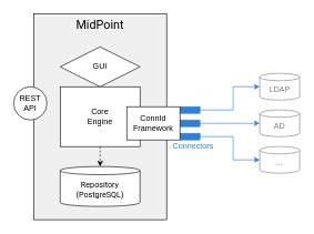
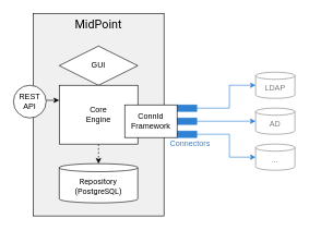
  <mxCell id="0" />
  <mxCell id="1" parent="0" />
  <mxCell id="2" value="&lt;font face=&quot;Roboto&quot; style=&quot;font-size: 18px&quot;&gt;MidPoint&lt;/font&gt;" style="rounded=0;whiteSpace=wrap;html=1;strokeColor=#000000;glass=0;verticalAlign=top;fillColor=#F0F0F0;" vertex="1" parent="1"><mxGeometry x="50" y="20" width="200" height="310" as="geometry" /></mxCell>
  <mxCell id="3" value="GUI" style="rhombus;whiteSpace=wrap;html=1;glass=0;strokeColor=#000000;" vertex="1" parent="1"><mxGeometry x="90" y="70" width="120" height="60" as="geometry" /></mxCell>
  <mxCell id="4" style="edgeStyle=orthogonalEdgeStyle;rounded=0;orthogonalLoop=1;jettySize=auto;html=1;exitX=0.5;exitY=1;exitDx=0;exitDy=0;entryX=0.5;entryY=0;entryDx=0;entryDy=0;entryPerimeter=0;dashed=1;" edge="1" parent="1" source="5" target="6"><mxGeometry relative="1" as="geometry" /></mxCell>
  <mxCell id="5" value="Core&lt;br&gt;Engine" style="rounded=0;whiteSpace=wrap;html=1;glass=0;strokeColor=#000000;" vertex="1" parent="1"><mxGeometry x="90" y="130" width="120" height="90" as="geometry" /></mxCell>
  <mxCell id="6" value="&lt;font face=&quot;Roboto&quot; data-font-src=&quot;https://fonts.googleapis.com/css?family=Roboto&quot;&gt;Repository&lt;br&gt;(PostgreSQL)&lt;br&gt;&lt;/font&gt;" style="shape=cylinder3;whiteSpace=wrap;html=1;boundedLbl=1;backgroundOutline=1;size=6.138;glass=0;" vertex="1" parent="1"><mxGeometry x="90" y="250" width="120" height="60" as="geometry" /></mxCell>
+ <mxCell id="7" style="edgeStyle=elbowEdgeStyle;rounded=0;orthogonalLoop=1;jettySize=auto;html=1;entryX=0;entryY=0.25;entryDx=0;entryDy=0;elbow=vertical;" edge="1" parent="1" source="8" target="5"><mxGeometry relative="1" as="geometry" /></mxCell>
  <mxCell id="8" value="REST&lt;br&gt;API" style="ellipse;whiteSpace=wrap;html=1;aspect=fixed;glass=0;" vertex="1" parent="1"><mxGeometry x="20" y="130" width="50" height="50" as="geometry" /></mxCell>
  <mxCell id="9" value="" style="rounded=0;whiteSpace=wrap;html=1;glass=0;fillColor=#2F81D4;strokeColor=#2F81D4;" vertex="1" parent="1"><mxGeometry x="270" y="160" width="30" height="10" as="geometry" /></mxCell>
  <mxCell id="10" value="" style="rounded=0;whiteSpace=wrap;html=1;glass=0;fillColor=#2F81D4;strokeColor=#2F81D4;" vertex="1" parent="1"><mxGeometry x="270" y="180" width="30" height="10" as="geometry" /></mxCell>
  <mxCell id="11" style="edgeStyle=orthogonalEdgeStyle;rounded=0;orthogonalLoop=1;jettySize=auto;elbow=vertical;html=1;entryX=0;entryY=0.5;entryDx=0;entryDy=0;entryPerimeter=0;strokeColor=#2F81D4;" edge="1" parent="1" source="12" target="15"><mxGeometry relative="1" as="geometry"><Array as="points"><mxPoint x="350" y="205" /><mxPoint x="350" y="240" /></Array></mxGeometry></mxCell>
  <mxCell id="12" value="" style="rounded=0;whiteSpace=wrap;html=1;glass=0;fillColor=#2F81D4;strokeColor=#2F81D4;" vertex="1" parent="1"><mxGeometry x="270" y="200" width="30" height="10" as="geometry" /></mxCell>
  <mxCell id="13" value="&lt;span&gt;ConnId&lt;/span&gt;&lt;br&gt;&lt;span&gt;Framework&lt;/span&gt;" style="rounded=0;whiteSpace=wrap;html=1;glass=0;" vertex="1" parent="1"><mxGeometry x="190" y="160" width="80" height="50" as="geometry" /></mxCell>
  <mxCell id="14" value="&lt;font color=&quot;#2f81d4&quot;&gt;Connectors&lt;/font&gt;" style="text;html=1;strokeColor=none;fillColor=none;align=center;verticalAlign=middle;whiteSpace=wrap;rounded=0;glass=0;" vertex="1" parent="1"><mxGeometry x="270" y="210" width="40" height="20" as="geometry" /></mxCell>
  <mxCell id="15" value="&lt;font color=&quot;#808080&quot;&gt;...&lt;/font&gt;" style="shape=cylinder3;whiteSpace=wrap;html=1;boundedLbl=1;backgroundOutline=1;size=5.448;glass=0;fillColor=#ffffff;strokeColor=#808080;" vertex="1" parent="1"><mxGeometry x="390" y="220" width="60" height="40" as="geometry" /></mxCell>
  <mxCell id="16" value="&lt;font color=&quot;#808080&quot;&gt;LDAP&lt;/font&gt;" style="shape=cylinder3;whiteSpace=wrap;html=1;boundedLbl=1;backgroundOutline=1;size=5.448;glass=0;fillColor=#ffffff;strokeColor=#808080;" vertex="1" parent="1"><mxGeometry x="390" y="110" width="60" height="40" as="geometry" /></mxCell>
  <mxCell id="17" value="&lt;font color=&quot;#808080&quot;&gt;AD&lt;/font&gt;" style="shape=cylinder3;whiteSpace=wrap;html=1;boundedLbl=1;backgroundOutline=1;size=5.448;glass=0;fillColor=#ffffff;strokeColor=#808080;" vertex="1" parent="1"><mxGeometry x="390" y="165" width="60" height="40" as="geometry" /></mxCell>
  <mxCell id="18" style="edgeStyle=orthogonalEdgeStyle;rounded=0;orthogonalLoop=1;jettySize=auto;elbow=vertical;html=1;entryX=0;entryY=0.5;entryDx=0;entryDy=0;entryPerimeter=0;strokeColor=#2F81D4;exitX=1;exitY=0.5;exitDx=0;exitDy=0;" edge="1" parent="1" source="9" target="16"><mxGeometry relative="1" as="geometry"><mxPoint x="310" y="215.034" as="sourcePoint" /><mxPoint x="400" y="250" as="targetPoint" /><Array as="points"><mxPoint x="350" y="165" /><mxPoint x="350" y="130" /></Array></mxGeometry></mxCell>
  <mxCell id="19" style="edgeStyle=orthogonalEdgeStyle;rounded=0;orthogonalLoop=1;jettySize=auto;elbow=vertical;html=1;strokeColor=#2F81D4;exitX=1;exitY=0.5;exitDx=0;exitDy=0;" edge="1" parent="1" source="10"><mxGeometry relative="1" as="geometry"><mxPoint x="310" y="175" as="sourcePoint" /><mxPoint x="390" y="185" as="targetPoint" /><Array as="points"><mxPoint x="390" y="185" /></Array></mxGeometry></mxCell>
